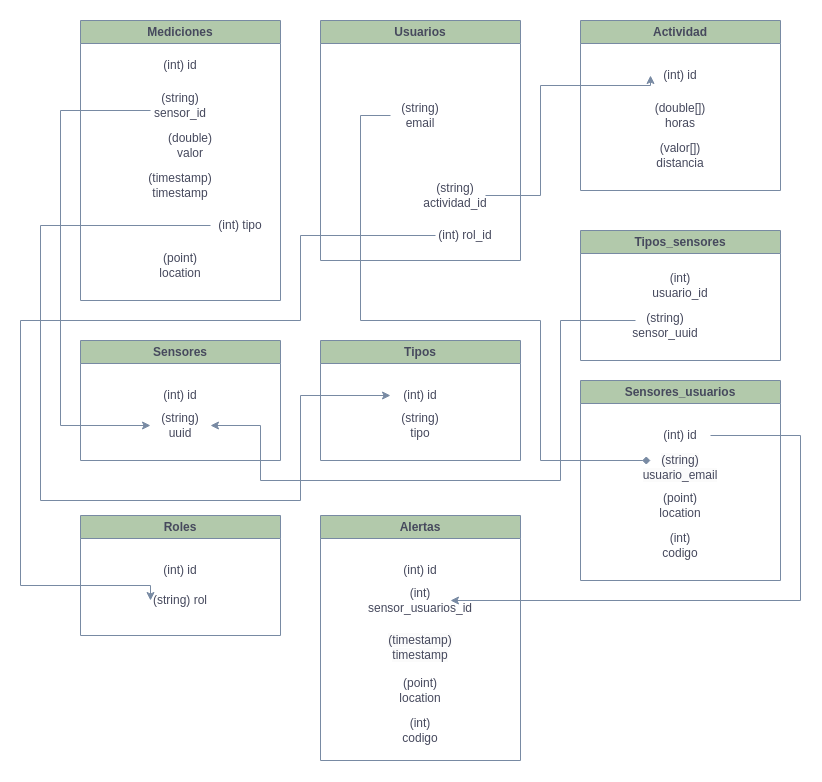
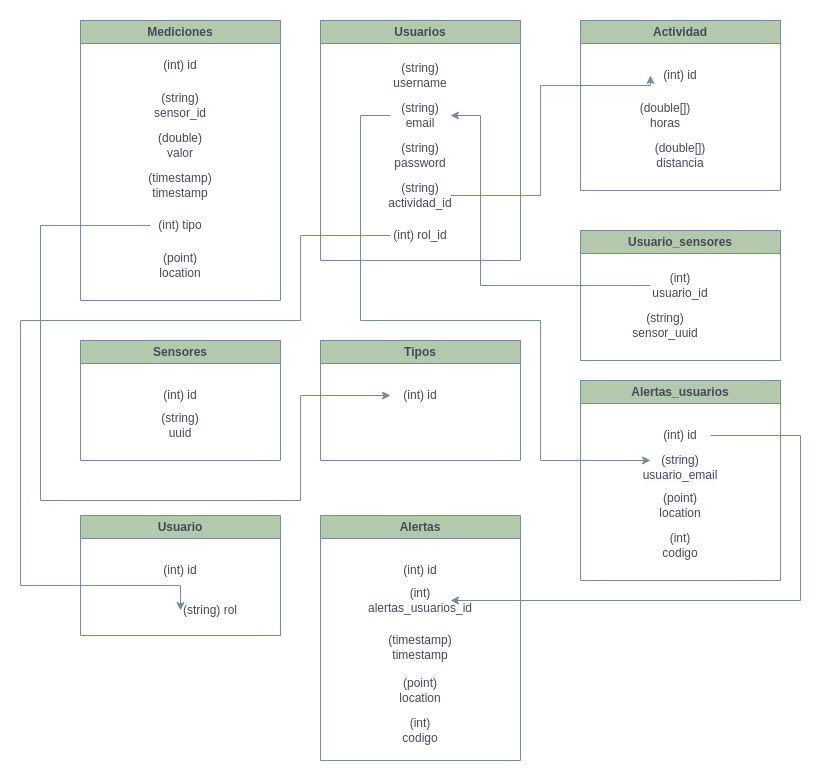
  <mxCell id="0" />
  <mxCell id="1" parent="0" />
  <mxCell id="2" value="Usuarios" style="swimlane;whiteSpace=wrap;html=1;strokeWidth=1;fillColor=#B2C9AB;strokeColor=#788AA3;labelBackgroundColor=none;fontColor=#46495D;" parent="1" vertex="1"><mxGeometry x="320" y="20" width="200" height="240" as="geometry" /></mxCell>
+ <mxCell id="3" value="(string) username" style="text;html=1;align=center;verticalAlign=middle;whiteSpace=wrap;rounded=0;strokeWidth=1;labelBackgroundColor=none;fontColor=#46495D;" parent="2" vertex="1"><mxGeometry x="70" y="40" width="60" height="30" as="geometry" /></mxCell>
  <mxCell id="4" value="(string) email" style="text;html=1;align=center;verticalAlign=middle;whiteSpace=wrap;rounded=0;strokeWidth=1;labelBackgroundColor=none;fontColor=#46495D;" parent="2" vertex="1"><mxGeometry x="70" y="80" width="60" height="30" as="geometry" /></mxCell>
- <mxCell id="6" value="(string) actividad_id" style="text;html=1;align=center;verticalAlign=middle;whiteSpace=wrap;rounded=0;strokeWidth=1;labelBackgroundColor=none;fontColor=#46495D;" parent="2" vertex="1"><mxGeometry x="105" y="160" width="60" height="30" as="geometry" /></mxCell>
- <mxCell id="7" value="(int) rol_id" style="text;html=1;align=center;verticalAlign=middle;whiteSpace=wrap;rounded=0;strokeWidth=1;labelBackgroundColor=none;fontColor=#46495D;" parent="2" vertex="1"><mxGeometry x="115" y="200" width="60" height="30" as="geometry" /></mxCell>
+ <mxCell id="5" value="(string) password" style="text;html=1;align=center;verticalAlign=middle;whiteSpace=wrap;rounded=0;strokeWidth=1;labelBackgroundColor=none;fontColor=#46495D;" parent="2" vertex="1"><mxGeometry x="70" y="120" width="60" height="30" as="geometry" /></mxCell>
+ <mxCell id="6" value="(string) actividad_id" style="text;html=1;align=center;verticalAlign=middle;whiteSpace=wrap;rounded=0;strokeWidth=1;labelBackgroundColor=none;fontColor=#46495D;" parent="2" vertex="1"><mxGeometry x="70" y="160" width="60" height="30" as="geometry" /></mxCell>
+ <mxCell id="7" value="(int) rol_id" style="text;html=1;align=center;verticalAlign=middle;whiteSpace=wrap;rounded=0;strokeWidth=1;labelBackgroundColor=none;fontColor=#46495D;" parent="2" vertex="1"><mxGeometry x="70" y="200" width="60" height="30" as="geometry" /></mxCell>
  <mxCell id="8" value="Sensores" style="swimlane;whiteSpace=wrap;html=1;strokeWidth=1;fillColor=#B2C9AB;strokeColor=#788AA3;labelBackgroundColor=none;fontColor=#46495D;" parent="1" vertex="1"><mxGeometry x="80" y="340" width="200" height="120" as="geometry" /></mxCell>
  <mxCell id="9" value="(int) id" style="text;html=1;align=center;verticalAlign=middle;whiteSpace=wrap;rounded=0;strokeWidth=1;labelBackgroundColor=none;fontColor=#46495D;" parent="8" vertex="1"><mxGeometry x="70" y="40" width="60" height="30" as="geometry" /></mxCell>
  <mxCell id="10" value="(string) uuid" style="text;html=1;align=center;verticalAlign=middle;whiteSpace=wrap;rounded=0;strokeWidth=1;labelBackgroundColor=none;fontColor=#46495D;" parent="8" vertex="1"><mxGeometry x="70" y="70" width="60" height="30" as="geometry" /></mxCell>
  <mxCell id="11" value="Mediciones" style="swimlane;whiteSpace=wrap;html=1;strokeWidth=1;fillColor=#B2C9AB;strokeColor=#788AA3;labelBackgroundColor=none;fontColor=#46495D;" parent="1" vertex="1"><mxGeometry x="80" y="20" width="200" height="280" as="geometry" /></mxCell>
  <mxCell id="12" value="(int) id" style="text;html=1;align=center;verticalAlign=middle;whiteSpace=wrap;rounded=0;strokeWidth=1;labelBackgroundColor=none;fontColor=#46495D;" parent="11" vertex="1"><mxGeometry x="70" y="30" width="60" height="30" as="geometry" /></mxCell>
  <mxCell id="13" value="(string) sensor_id" style="text;html=1;align=center;verticalAlign=middle;whiteSpace=wrap;rounded=0;strokeWidth=1;labelBackgroundColor=none;fontColor=#46495D;" parent="11" vertex="1"><mxGeometry x="70" y="70" width="60" height="30" as="geometry" /></mxCell>
- <mxCell id="14" value="(double) valor" style="text;html=1;align=center;verticalAlign=middle;whiteSpace=wrap;rounded=0;strokeWidth=1;labelBackgroundColor=none;fontColor=#46495D;" parent="11" vertex="1"><mxGeometry x="80" y="110" width="60" height="30" as="geometry" /></mxCell>
+ <mxCell id="14" value="(double) valor" style="text;html=1;align=center;verticalAlign=middle;whiteSpace=wrap;rounded=0;strokeWidth=1;labelBackgroundColor=none;fontColor=#46495D;" parent="11" vertex="1"><mxGeometry x="70" y="110" width="60" height="30" as="geometry" /></mxCell>
  <mxCell id="15" value="(timestamp) timestamp" style="text;html=1;align=center;verticalAlign=middle;whiteSpace=wrap;rounded=0;strokeWidth=1;labelBackgroundColor=none;fontColor=#46495D;" parent="11" vertex="1"><mxGeometry x="70" y="150" width="60" height="30" as="geometry" /></mxCell>
- <mxCell id="16" value="(int) tipo" style="text;html=1;align=center;verticalAlign=middle;whiteSpace=wrap;rounded=0;strokeWidth=1;labelBackgroundColor=none;fontColor=#46495D;" parent="11" vertex="1"><mxGeometry x="130" y="190" width="60" height="30" as="geometry" /></mxCell>
+ <mxCell id="16" value="(int) tipo" style="text;html=1;align=center;verticalAlign=middle;whiteSpace=wrap;rounded=0;strokeWidth=1;labelBackgroundColor=none;fontColor=#46495D;" parent="11" vertex="1"><mxGeometry x="70" y="190" width="60" height="30" as="geometry" /></mxCell>
  <mxCell id="17" value="(point) location" style="text;html=1;align=center;verticalAlign=middle;whiteSpace=wrap;rounded=0;strokeWidth=1;labelBackgroundColor=none;fontColor=#46495D;" parent="11" vertex="1"><mxGeometry x="70" y="230" width="60" height="30" as="geometry" /></mxCell>
  <mxCell id="18" value="Actividad" style="swimlane;whiteSpace=wrap;html=1;strokeWidth=1;fillColor=#B2C9AB;strokeColor=#788AA3;labelBackgroundColor=none;fontColor=#46495D;" parent="1" vertex="1"><mxGeometry x="580" y="20" width="200" height="170" as="geometry" /></mxCell>
  <mxCell id="19" value="(int) id" style="text;html=1;align=center;verticalAlign=middle;whiteSpace=wrap;rounded=0;strokeWidth=1;labelBackgroundColor=none;fontColor=#46495D;" parent="18" vertex="1"><mxGeometry x="70" y="40" width="60" height="30" as="geometry" /></mxCell>
- <mxCell id="20" value="(double[]) horas" style="text;html=1;align=center;verticalAlign=middle;whiteSpace=wrap;rounded=0;strokeWidth=1;labelBackgroundColor=none;fontColor=#46495D;" parent="18" vertex="1"><mxGeometry x="70" y="80" width="60" height="30" as="geometry" /></mxCell>
- <mxCell id="21" value="(valor[]) distancia" style="text;html=1;align=center;verticalAlign=middle;whiteSpace=wrap;rounded=0;strokeWidth=1;labelBackgroundColor=none;fontColor=#46495D;" parent="18" vertex="1"><mxGeometry x="70" y="120" width="60" height="30" as="geometry" /></mxCell>
+ <mxCell id="20" value="(double[]) horas" style="text;html=1;align=center;verticalAlign=middle;whiteSpace=wrap;rounded=0;strokeWidth=1;labelBackgroundColor=none;fontColor=#46495D;" parent="18" vertex="1"><mxGeometry x="55" y="80" width="60" height="30" as="geometry" /></mxCell>
+ <mxCell id="21" value="(double[]) distancia" style="text;html=1;align=center;verticalAlign=middle;whiteSpace=wrap;rounded=0;strokeWidth=1;labelBackgroundColor=none;fontColor=#46495D;" parent="18" vertex="1"><mxGeometry x="70" y="120" width="60" height="30" as="geometry" /></mxCell>
  <mxCell id="22" style="edgeStyle=orthogonalEdgeStyle;rounded=0;orthogonalLoop=1;jettySize=auto;html=1;exitX=1;exitY=0.5;exitDx=0;exitDy=0;entryX=0;entryY=0.5;entryDx=0;entryDy=0;strokeColor=#788AA3;fontColor=#46495D;fillColor=#B2C9AB;" parent="1" source="6" target="19" edge="1"><mxGeometry relative="1" as="geometry"><Array as="points"><mxPoint x="540" y="195" /><mxPoint x="540" y="85" /></Array></mxGeometry></mxCell>
- <mxCell id="23" style="edgeStyle=orthogonalEdgeStyle;rounded=0;orthogonalLoop=1;jettySize=auto;html=1;strokeColor=#788AA3;entryX=0;entryY=0.5;entryDx=0;entryDy=0;" parent="1" source="13" target="10" edge="1"><mxGeometry relative="1" as="geometry"><Array as="points"><mxPoint x="60" y="110" /><mxPoint x="60" y="425" /></Array><mxPoint x="140" y="315" as="targetPoint" /></mxGeometry></mxCell>
  <mxCell id="24" value="Tipos" style="swimlane;whiteSpace=wrap;html=1;strokeWidth=1;fillColor=#B2C9AB;strokeColor=#788AA3;labelBackgroundColor=none;fontColor=#46495D;" parent="1" vertex="1"><mxGeometry x="320" y="340" width="200" height="120" as="geometry" /></mxCell>
  <mxCell id="25" value="(int) id" style="text;html=1;align=center;verticalAlign=middle;whiteSpace=wrap;rounded=0;strokeWidth=1;labelBackgroundColor=none;fontColor=#46495D;" parent="24" vertex="1"><mxGeometry x="70" y="40" width="60" height="30" as="geometry" /></mxCell>
- <mxCell id="26" value="(string) tipo" style="text;html=1;align=center;verticalAlign=middle;whiteSpace=wrap;rounded=0;strokeWidth=1;labelBackgroundColor=none;fontColor=#46495D;" parent="24" vertex="1"><mxGeometry x="70" y="70" width="60" height="30" as="geometry" /></mxCell>
  <mxCell id="27" style="edgeStyle=orthogonalEdgeStyle;rounded=0;orthogonalLoop=1;jettySize=auto;html=1;entryX=0;entryY=0.5;entryDx=0;entryDy=0;strokeColor=#788AA3;" parent="1" source="16" target="25" edge="1"><mxGeometry relative="1" as="geometry"><Array as="points"><mxPoint x="40" y="225" /><mxPoint x="40" y="500" /><mxPoint x="300" y="500" /><mxPoint x="300" y="395" /></Array></mxGeometry></mxCell>
- <mxCell id="28" value="Tipos_sensores" style="swimlane;whiteSpace=wrap;html=1;strokeWidth=1;fillColor=#B2C9AB;strokeColor=#788AA3;labelBackgroundColor=none;fontColor=#46495D;" parent="1" vertex="1"><mxGeometry x="580" y="230" width="200" height="130" as="geometry" /></mxCell>
+ <mxCell id="28" value="Usuario_sensores" style="swimlane;whiteSpace=wrap;html=1;strokeWidth=1;fillColor=#B2C9AB;strokeColor=#788AA3;labelBackgroundColor=none;fontColor=#46495D;" parent="1" vertex="1"><mxGeometry x="580" y="230" width="200" height="130" as="geometry" /></mxCell>
  <mxCell id="29" value="(int) usuario_id" style="text;html=1;align=center;verticalAlign=middle;whiteSpace=wrap;rounded=0;strokeWidth=1;labelBackgroundColor=none;fontColor=#46495D;" parent="28" vertex="1"><mxGeometry x="70" y="40" width="60" height="30" as="geometry" /></mxCell>
  <mxCell id="30" value="(string) sensor_uuid" style="text;html=1;align=center;verticalAlign=middle;whiteSpace=wrap;rounded=0;strokeWidth=1;labelBackgroundColor=none;fontColor=#46495D;" parent="28" vertex="1"><mxGeometry x="55" y="80" width="60" height="30" as="geometry" /></mxCell>
- <mxCell id="32" style="edgeStyle=orthogonalEdgeStyle;rounded=0;orthogonalLoop=1;jettySize=auto;html=1;entryX=1;entryY=0.5;entryDx=0;entryDy=0;strokeColor=#788AA3;" parent="1" source="30" target="10" edge="1"><mxGeometry relative="1" as="geometry"><Array as="points"><mxPoint x="560" y="320" /><mxPoint x="560" y="480" /><mxPoint x="260" y="480" /><mxPoint x="260" y="425" /></Array></mxGeometry></mxCell>
- <mxCell id="33" value="Sensores_usuarios" style="swimlane;whiteSpace=wrap;html=1;strokeWidth=1;fillColor=#B2C9AB;strokeColor=#788AA3;labelBackgroundColor=none;fontColor=#46495D;" parent="1" vertex="1"><mxGeometry x="580" y="380" width="200" height="200" as="geometry" /></mxCell>
+ <mxCell id="31" style="edgeStyle=orthogonalEdgeStyle;rounded=0;orthogonalLoop=1;jettySize=auto;html=1;entryX=1;entryY=0.5;entryDx=0;entryDy=0;strokeColor=#788AA3;exitX=0;exitY=0.5;exitDx=0;exitDy=0;" parent="1" source="29" target="4" edge="1"><mxGeometry relative="1" as="geometry"><mxPoint x="650" y="325" as="sourcePoint" /><mxPoint x="440" y="85" as="targetPoint" /><Array as="points"><mxPoint x="480" y="285" /><mxPoint x="480" y="115" /></Array></mxGeometry></mxCell>
+ <mxCell id="33" value="Alertas_usuarios" style="swimlane;whiteSpace=wrap;html=1;strokeWidth=1;fillColor=#B2C9AB;strokeColor=#788AA3;labelBackgroundColor=none;fontColor=#46495D;" parent="1" vertex="1"><mxGeometry x="580" y="380" width="200" height="200" as="geometry" /></mxCell>
  <mxCell id="34" value="(int) id" style="text;html=1;align=center;verticalAlign=middle;whiteSpace=wrap;rounded=0;strokeWidth=1;labelBackgroundColor=none;fontColor=#46495D;" parent="33" vertex="1"><mxGeometry x="70" y="40" width="60" height="30" as="geometry" /></mxCell>
  <mxCell id="35" value="&lt;br&gt;&lt;span style=&quot;color: rgb(70, 73, 93); font-family: Helvetica; font-size: 12px; font-style: normal; font-variant-ligatures: normal; font-variant-caps: normal; font-weight: 400; letter-spacing: normal; orphans: 2; text-align: center; text-indent: 0px; text-transform: none; widows: 2; word-spacing: 0px; -webkit-text-stroke-width: 0px; white-space: normal; background-color: rgb(251, 251, 251); text-decoration-thickness: initial; text-decoration-style: initial; text-decoration-color: initial; display: inline !important; float: none;&quot;&gt;(string) usuario_email&lt;/span&gt;" style="text;html=1;align=center;verticalAlign=middle;whiteSpace=wrap;rounded=0;strokeWidth=1;labelBackgroundColor=none;fontColor=#46495D;" parent="33" vertex="1"><mxGeometry x="70" y="65" width="60" height="30" as="geometry" /></mxCell>
  <mxCell id="36" value="(point) location" style="text;html=1;align=center;verticalAlign=middle;whiteSpace=wrap;rounded=0;strokeWidth=1;labelBackgroundColor=none;fontColor=#46495D;" parent="33" vertex="1"><mxGeometry x="70" y="110" width="60" height="30" as="geometry" /></mxCell>
  <mxCell id="37" value="(int) codigo" style="text;html=1;align=center;verticalAlign=middle;whiteSpace=wrap;rounded=0;strokeWidth=1;labelBackgroundColor=none;fontColor=#46495D;" parent="33" vertex="1"><mxGeometry x="70" y="150" width="60" height="30" as="geometry" /></mxCell>
- <mxCell id="38" value="Roles" style="swimlane;whiteSpace=wrap;html=1;strokeWidth=1;fillColor=#B2C9AB;strokeColor=#788AA3;labelBackgroundColor=none;fontColor=#46495D;" parent="1" vertex="1"><mxGeometry x="80" y="515" width="200" height="120" as="geometry" /></mxCell>
+ <mxCell id="38" value="Usuario" style="swimlane;whiteSpace=wrap;html=1;strokeWidth=1;fillColor=#B2C9AB;strokeColor=#788AA3;labelBackgroundColor=none;fontColor=#46495D;" parent="1" vertex="1"><mxGeometry x="80" y="515" width="200" height="120" as="geometry" /></mxCell>
  <mxCell id="39" value="(int) id" style="text;html=1;align=center;verticalAlign=middle;whiteSpace=wrap;rounded=0;strokeWidth=1;labelBackgroundColor=none;fontColor=#46495D;" parent="38" vertex="1"><mxGeometry x="70" y="40" width="60" height="30" as="geometry" /></mxCell>
- <mxCell id="40" value="(string) rol" style="text;html=1;align=center;verticalAlign=middle;whiteSpace=wrap;rounded=0;strokeWidth=1;labelBackgroundColor=none;fontColor=#46495D;" parent="38" vertex="1"><mxGeometry x="70" y="70" width="60" height="30" as="geometry" /></mxCell>
+ <mxCell id="40" value="(string) rol" style="text;html=1;align=center;verticalAlign=middle;whiteSpace=wrap;rounded=0;strokeWidth=1;labelBackgroundColor=none;fontColor=#46495D;" parent="38" vertex="1"><mxGeometry x="100" y="80" width="60" height="30" as="geometry" /></mxCell>
  <mxCell id="41" style="edgeStyle=orthogonalEdgeStyle;rounded=0;orthogonalLoop=1;jettySize=auto;html=1;entryX=0;entryY=0.5;entryDx=0;entryDy=0;fillColor=#f5f5f5;strokeColor=#788AA3;exitX=0;exitY=0.5;exitDx=0;exitDy=0;" parent="1" source="7" target="40" edge="1"><mxGeometry relative="1" as="geometry"><Array as="points"><mxPoint x="300" y="235" /><mxPoint x="300" y="320" /><mxPoint x="20" y="320" /><mxPoint x="20" y="585" /></Array></mxGeometry></mxCell>
- <mxCell id="42" style="edgeStyle=orthogonalEdgeStyle;rounded=0;orthogonalLoop=1;jettySize=auto;html=1;entryX=0;entryY=0.5;entryDx=0;entryDy=0;strokeColor=#788AA3;endArrow=diamond;" edge="1" parent="1" source="4" target="35"><mxGeometry relative="1" as="geometry"><Array as="points"><mxPoint x="360" y="115" /><mxPoint x="360" y="320" /><mxPoint x="540" y="320" /><mxPoint x="540" y="460" /></Array></mxGeometry></mxCell>
+ <mxCell id="42" style="edgeStyle=orthogonalEdgeStyle;rounded=0;orthogonalLoop=1;jettySize=auto;html=1;entryX=0;entryY=0.5;entryDx=0;entryDy=0;strokeColor=#788AA3;" edge="1" parent="1" source="4" target="35"><mxGeometry relative="1" as="geometry"><Array as="points"><mxPoint x="360" y="115" /><mxPoint x="360" y="320" /><mxPoint x="540" y="320" /><mxPoint x="540" y="460" /></Array></mxGeometry></mxCell>
  <mxCell id="43" value="Alertas" style="swimlane;whiteSpace=wrap;html=1;strokeWidth=1;fillColor=#B2C9AB;strokeColor=#788AA3;labelBackgroundColor=none;fontColor=#46495D;" vertex="1" parent="1"><mxGeometry x="320" y="515" width="200" height="245" as="geometry" /></mxCell>
  <mxCell id="44" value="(int) id" style="text;html=1;align=center;verticalAlign=middle;whiteSpace=wrap;rounded=0;strokeWidth=1;labelBackgroundColor=none;fontColor=#46495D;" vertex="1" parent="43"><mxGeometry x="70" y="40" width="60" height="30" as="geometry" /></mxCell>
  <mxCell id="45" value="&lt;br&gt;&lt;span style=&quot;color: rgb(70, 73, 93); font-family: Helvetica; font-size: 12px; font-style: normal; font-variant-ligatures: normal; font-variant-caps: normal; font-weight: 400; letter-spacing: normal; orphans: 2; text-align: center; text-indent: 0px; text-transform: none; widows: 2; word-spacing: 0px; -webkit-text-stroke-width: 0px; white-space: normal; background-color: rgb(251, 251, 251); text-decoration-thickness: initial; text-decoration-style: initial; text-decoration-color: initial; display: inline !important; float: none;&quot;&gt;(timestamp) timestamp&lt;/span&gt;" style="text;html=1;align=center;verticalAlign=middle;whiteSpace=wrap;rounded=0;strokeWidth=1;labelBackgroundColor=none;fontColor=#46495D;" vertex="1" parent="43"><mxGeometry x="70" y="110" width="60" height="30" as="geometry" /></mxCell>
  <mxCell id="46" value="(point) location" style="text;html=1;align=center;verticalAlign=middle;whiteSpace=wrap;rounded=0;strokeWidth=1;labelBackgroundColor=none;fontColor=#46495D;" vertex="1" parent="43"><mxGeometry x="70" y="160" width="60" height="30" as="geometry" /></mxCell>
  <mxCell id="47" value="(int) codigo" style="text;html=1;align=center;verticalAlign=middle;whiteSpace=wrap;rounded=0;strokeWidth=1;labelBackgroundColor=none;fontColor=#46495D;" vertex="1" parent="43"><mxGeometry x="70" y="200" width="60" height="30" as="geometry" /></mxCell>
- <mxCell id="48" value="(int) sensor_usuarios_id" style="text;html=1;align=center;verticalAlign=middle;whiteSpace=wrap;rounded=0;strokeWidth=1;labelBackgroundColor=none;fontColor=#46495D;" vertex="1" parent="43"><mxGeometry x="70" y="70" width="60" height="30" as="geometry" /></mxCell>
+ <mxCell id="48" value="(int) alertas_usuarios_id" style="text;html=1;align=center;verticalAlign=middle;whiteSpace=wrap;rounded=0;strokeWidth=1;labelBackgroundColor=none;fontColor=#46495D;" vertex="1" parent="43"><mxGeometry x="70" y="70" width="60" height="30" as="geometry" /></mxCell>
  <mxCell id="49" style="edgeStyle=orthogonalEdgeStyle;rounded=0;orthogonalLoop=1;jettySize=auto;html=1;exitX=1;exitY=0.5;exitDx=0;exitDy=0;entryX=1;entryY=0.5;entryDx=0;entryDy=0;strokeColor=#788AA3;" edge="1" parent="1" source="34" target="48"><mxGeometry relative="1" as="geometry"><Array as="points"><mxPoint x="800" y="435" /><mxPoint x="800" y="600" /></Array></mxGeometry></mxCell>
